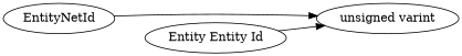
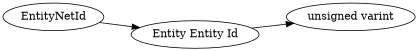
  digraph {
    fontname="DejaVu Serif"
    rankdir=LR
    node [fontname="DejaVu Serif"]
    edge [fontname="DejaVu Serif"]
    n1 [label="unsigned varint"]
    n2 [label=EntityNetId]
    n3 [label="Entity Entity Id"]
    subgraph sub_1 {
      rank=max
      n1
    }
-   n2 -> n1
+   n2 -> n3
    n3 -> n1
  }
